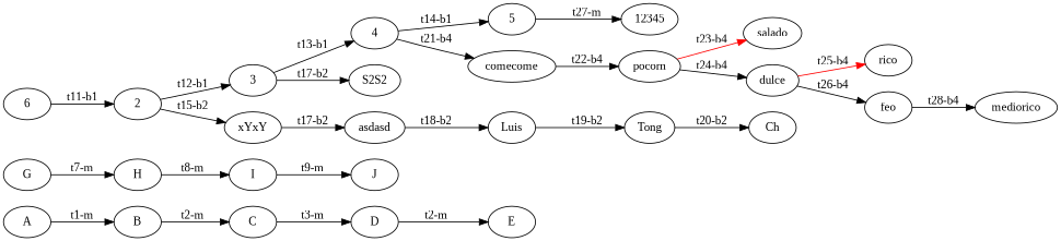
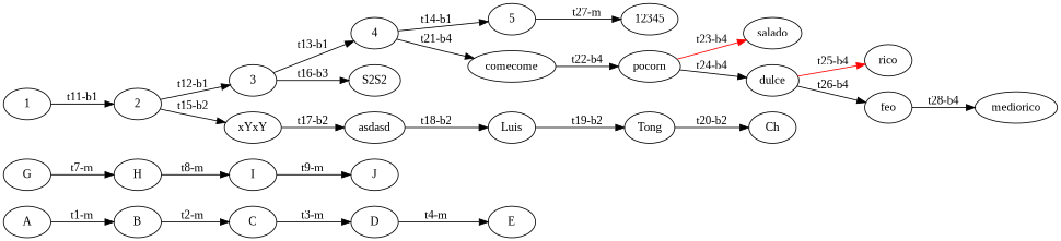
  digraph {
    fontname="Liberation Serif"
    rankdir=LR
    node [fontname="Liberation Serif"]
    edge [fontname="Liberation Serif"]
    A
    B
    C
    D
    E
    G
    H
-   1 [label=6]
+   1
    2
    I
    J
    3
    xYxY
    4
    S2S2
    asdasd
    5
    comecome
    12345
    pocorn
    Luis
    Tong
    Ch
    salado
    dulce
    rico
    feo
    mediorico
    A -> B [label="t1-m"]
    B -> C [label="t2-m"]
    C -> D [label="t3-m"]
-   D -> E [label="t2-m"]
+   D -> E [label="t4-m"]
    G -> H [label="t7-m"]
    H -> I [label="t8-m"]
    1 -> 2 [label="t11-b1"]
    2 -> 3 [label="t12-b1"]
    2 -> xYxY [label="t15-b2"]
    I -> J [label="t9-m"]
    3 -> 4 [label="t13-b1"]
-   3 -> S2S2 [label="t17-b2"]
+   3 -> S2S2 [label="t16-b3"]
    xYxY -> asdasd [label="t17-b2"]
    4 -> 5 [label="t14-b1"]
    4 -> comecome [label="t21-b4"]
    asdasd -> Luis [label="t18-b2"]
    5 -> 12345 [label="t27-m"]
    comecome -> pocorn [label="t22-b4"]
    pocorn -> salado [color=red label="t23-b4"]
    pocorn -> dulce [label="t24-b4"]
    Luis -> Tong [label="t19-b2"]
    Tong -> Ch [label="t20-b2"]
    dulce -> rico [color=red label="t25-b4"]
    dulce -> feo [label="t26-b4"]
    feo -> mediorico [label="t28-b4"]
  }
